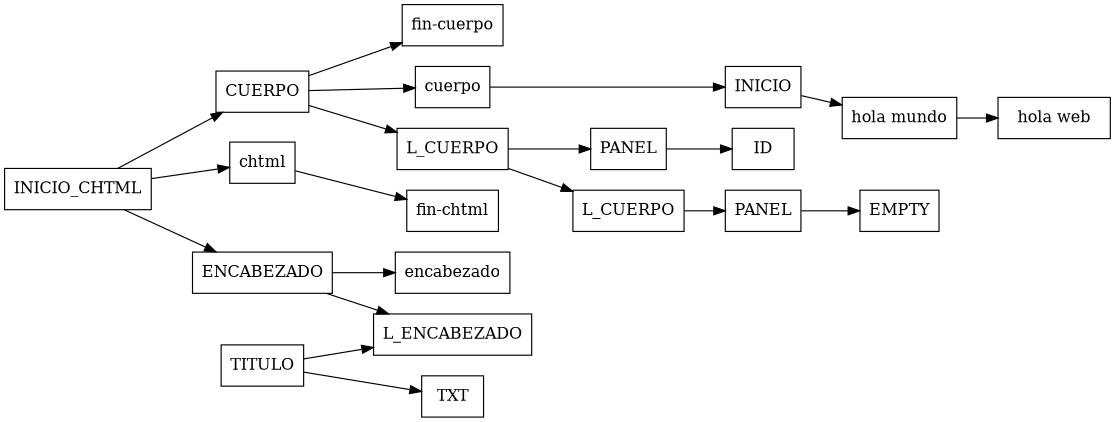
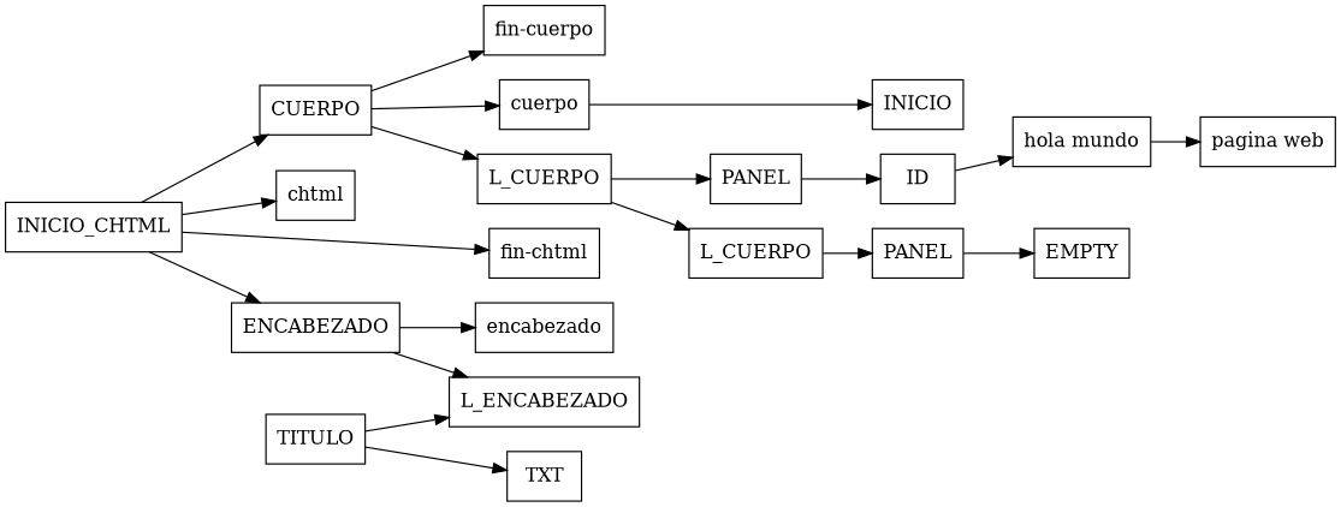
  digraph {
    rankdir=LR
    node [shape=box]
    n1 [label=INICIO_CHTML]
    n2 [label=chtml]
    n3 [label=ENCABEZADO]
    n4 [label=CUERPO]
    n5 [label="fin-chtml"]
    n6 [label=encabezado]
    n7 [label=L_ENCABEZADO]
    n8 [label=cuerpo]
    n9 [label=L_CUERPO]
    n10 [label="fin-cuerpo"]
    n11 [label=TITULO]
    n12 [label=TXT]
-   n13 [label="hola web"]
+   n13 [label="pagina web"]
    n14 [label=INICIO]
    n15 [label=L_CUERPO]
    n16 [label=PANEL]
    n17 [label="hola mundo"]
    n18 [label=PANEL]
    n19 [label=ID]
    n20 [label=EMPTY]
    n1 -> n2
    n1 -> n3
    n1 -> n4
-   n2 -> n5
+   n1 -> n5
    n3 -> n6
    n3 -> n7
    n4 -> n8
    n4 -> n9
    n4 -> n10
    n8 -> n14
    n9 -> n15
    n9 -> n16
    n11 -> n7
    n11 -> n12
-   n14 -> n17
+   n19 -> n17
    n15 -> n18
    n16 -> n19
    n17 -> n13
    n18 -> n20
  }
